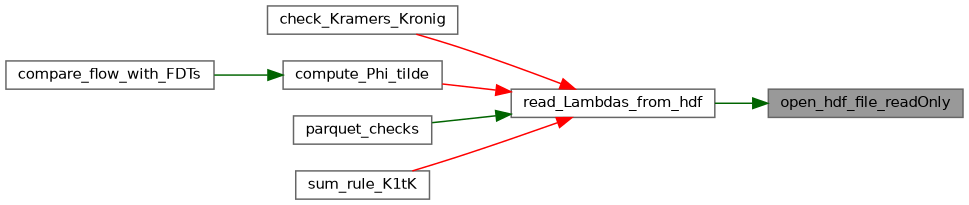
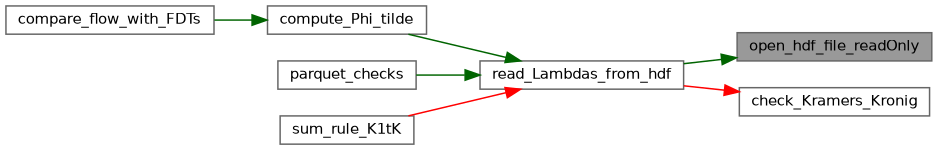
  digraph {
    rankdir=RL
    node [color=grey40 fillcolor=white fontname=Helvetica fontsize=10 shape=box style=filled]
    edge [color=darkgreen dir=back fontname=Helvetica fontsize=10 labelfontname=Helvetica labelfontsize=10 style=solid]
    n1 [color=gray40 fillcolor=grey60 fontcolor=black height=0.2 label=open_hdf_file_readOnly width=0.4]
    n2 [height=0.2 label=read_Lambdas_from_hdf width=0.4]
    n3 [height=0.2 label=check_Kramers_Kronig width=0.4]
    n4 [height=0.2 label=compute_Phi_tilde width=0.4]
    n5 [height=0.2 label=parquet_checks width=0.4]
    n6 [height=0.2 label=sum_rule_K1tK width=0.4]
    n7 [height=0.2 label=compare_flow_with_FDTs width=0.4]
    n1 -> n2
-   n2 -> n3 [color=red]
-   n2 -> n4 [color=red]
+   n3 -> n2 [color=red]
+   n2 -> n4
    n2 -> n5
    n2 -> n6 [color=red]
    n4 -> n7
  }
